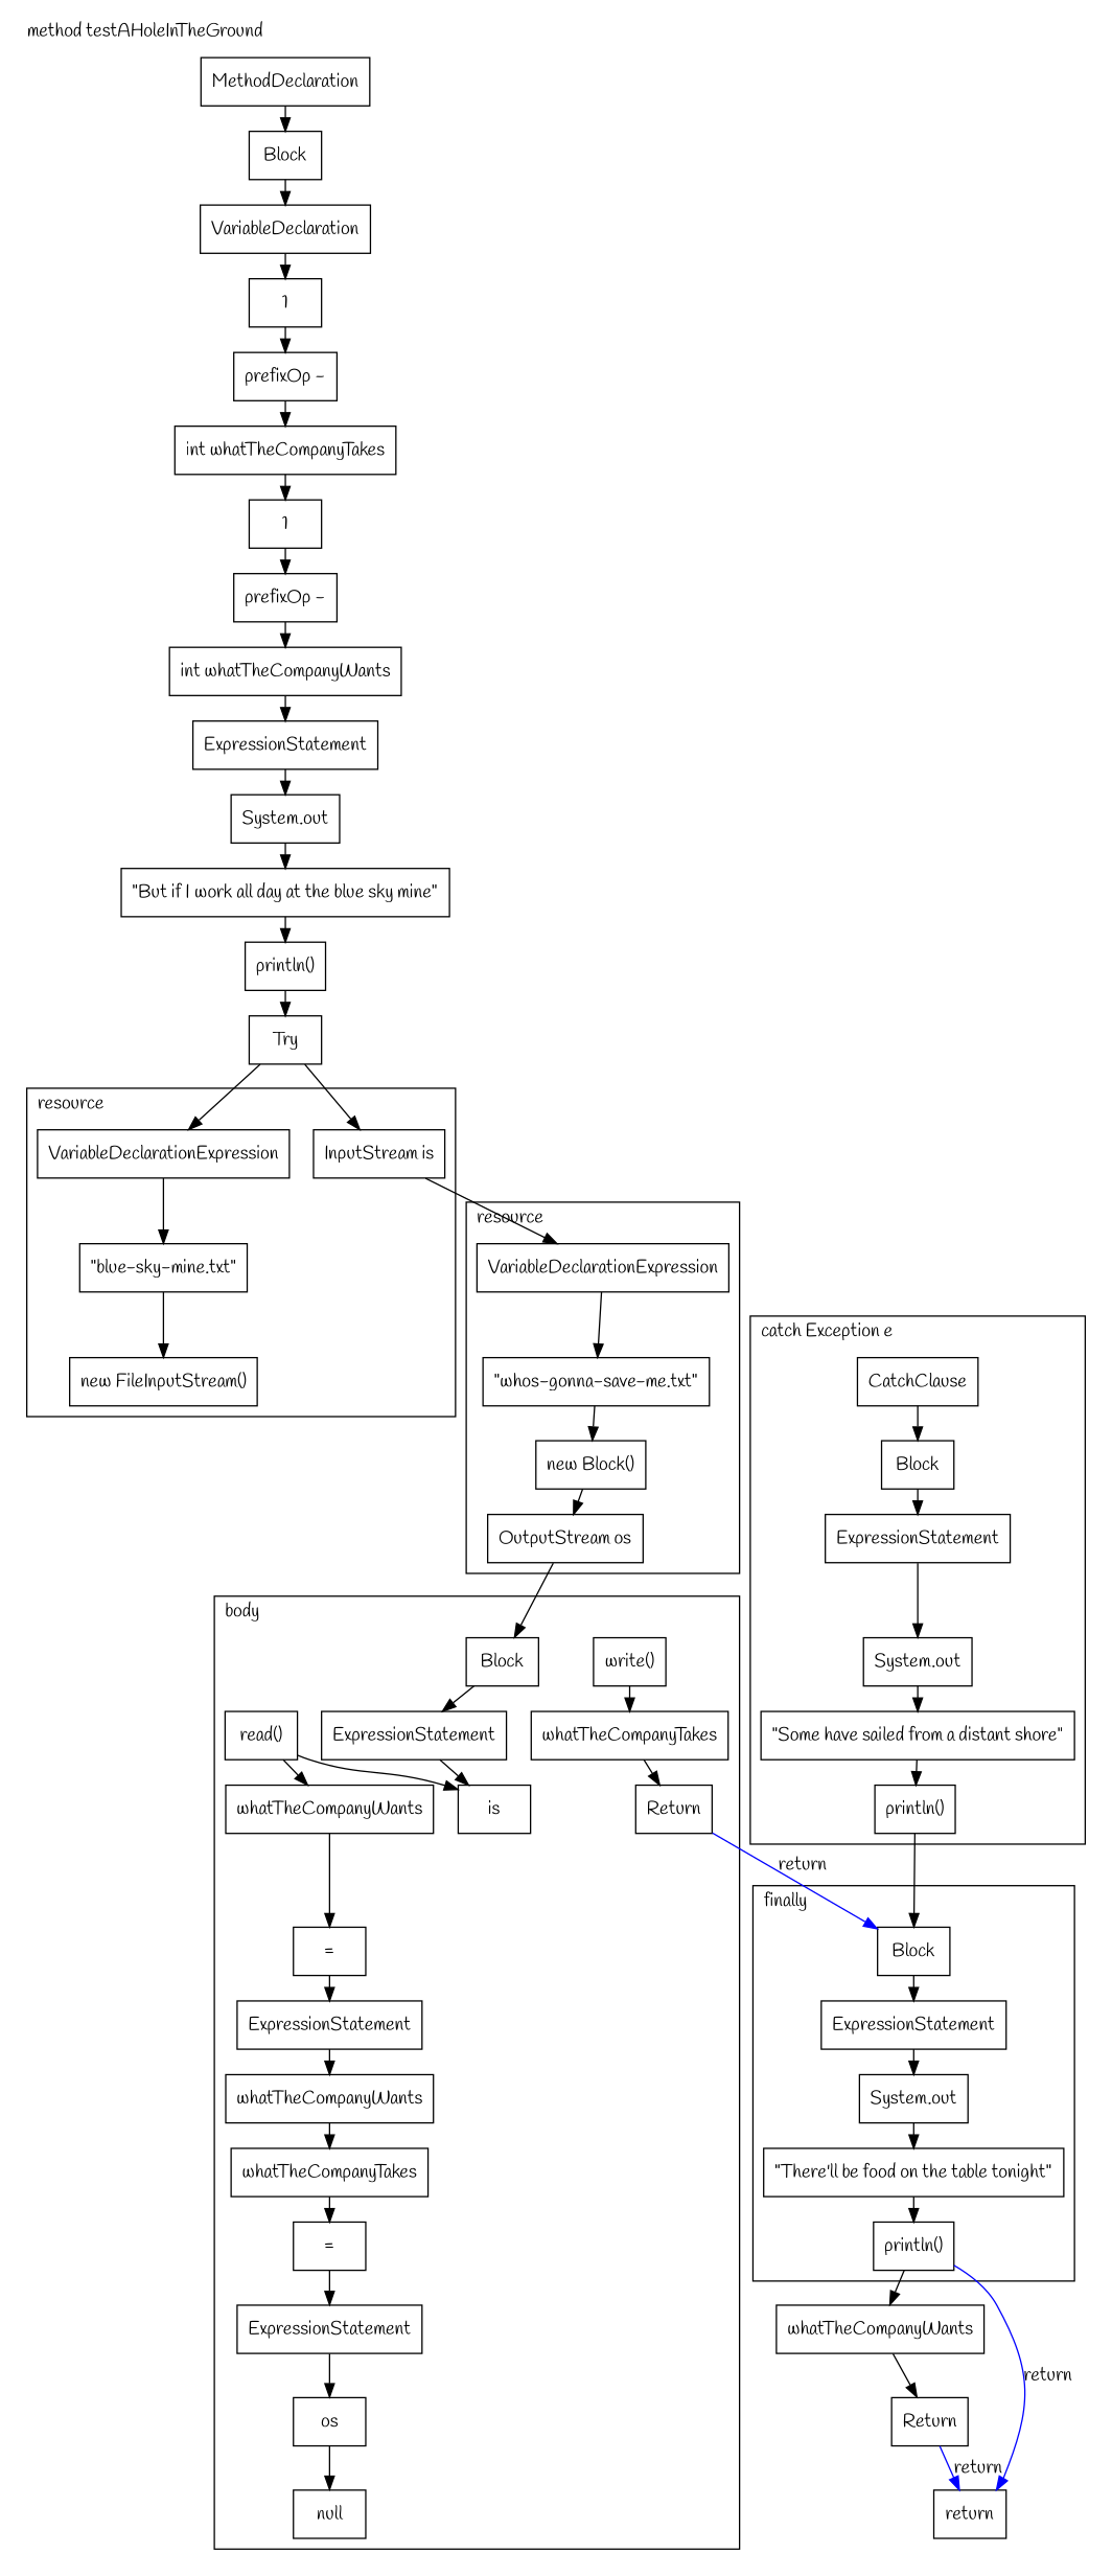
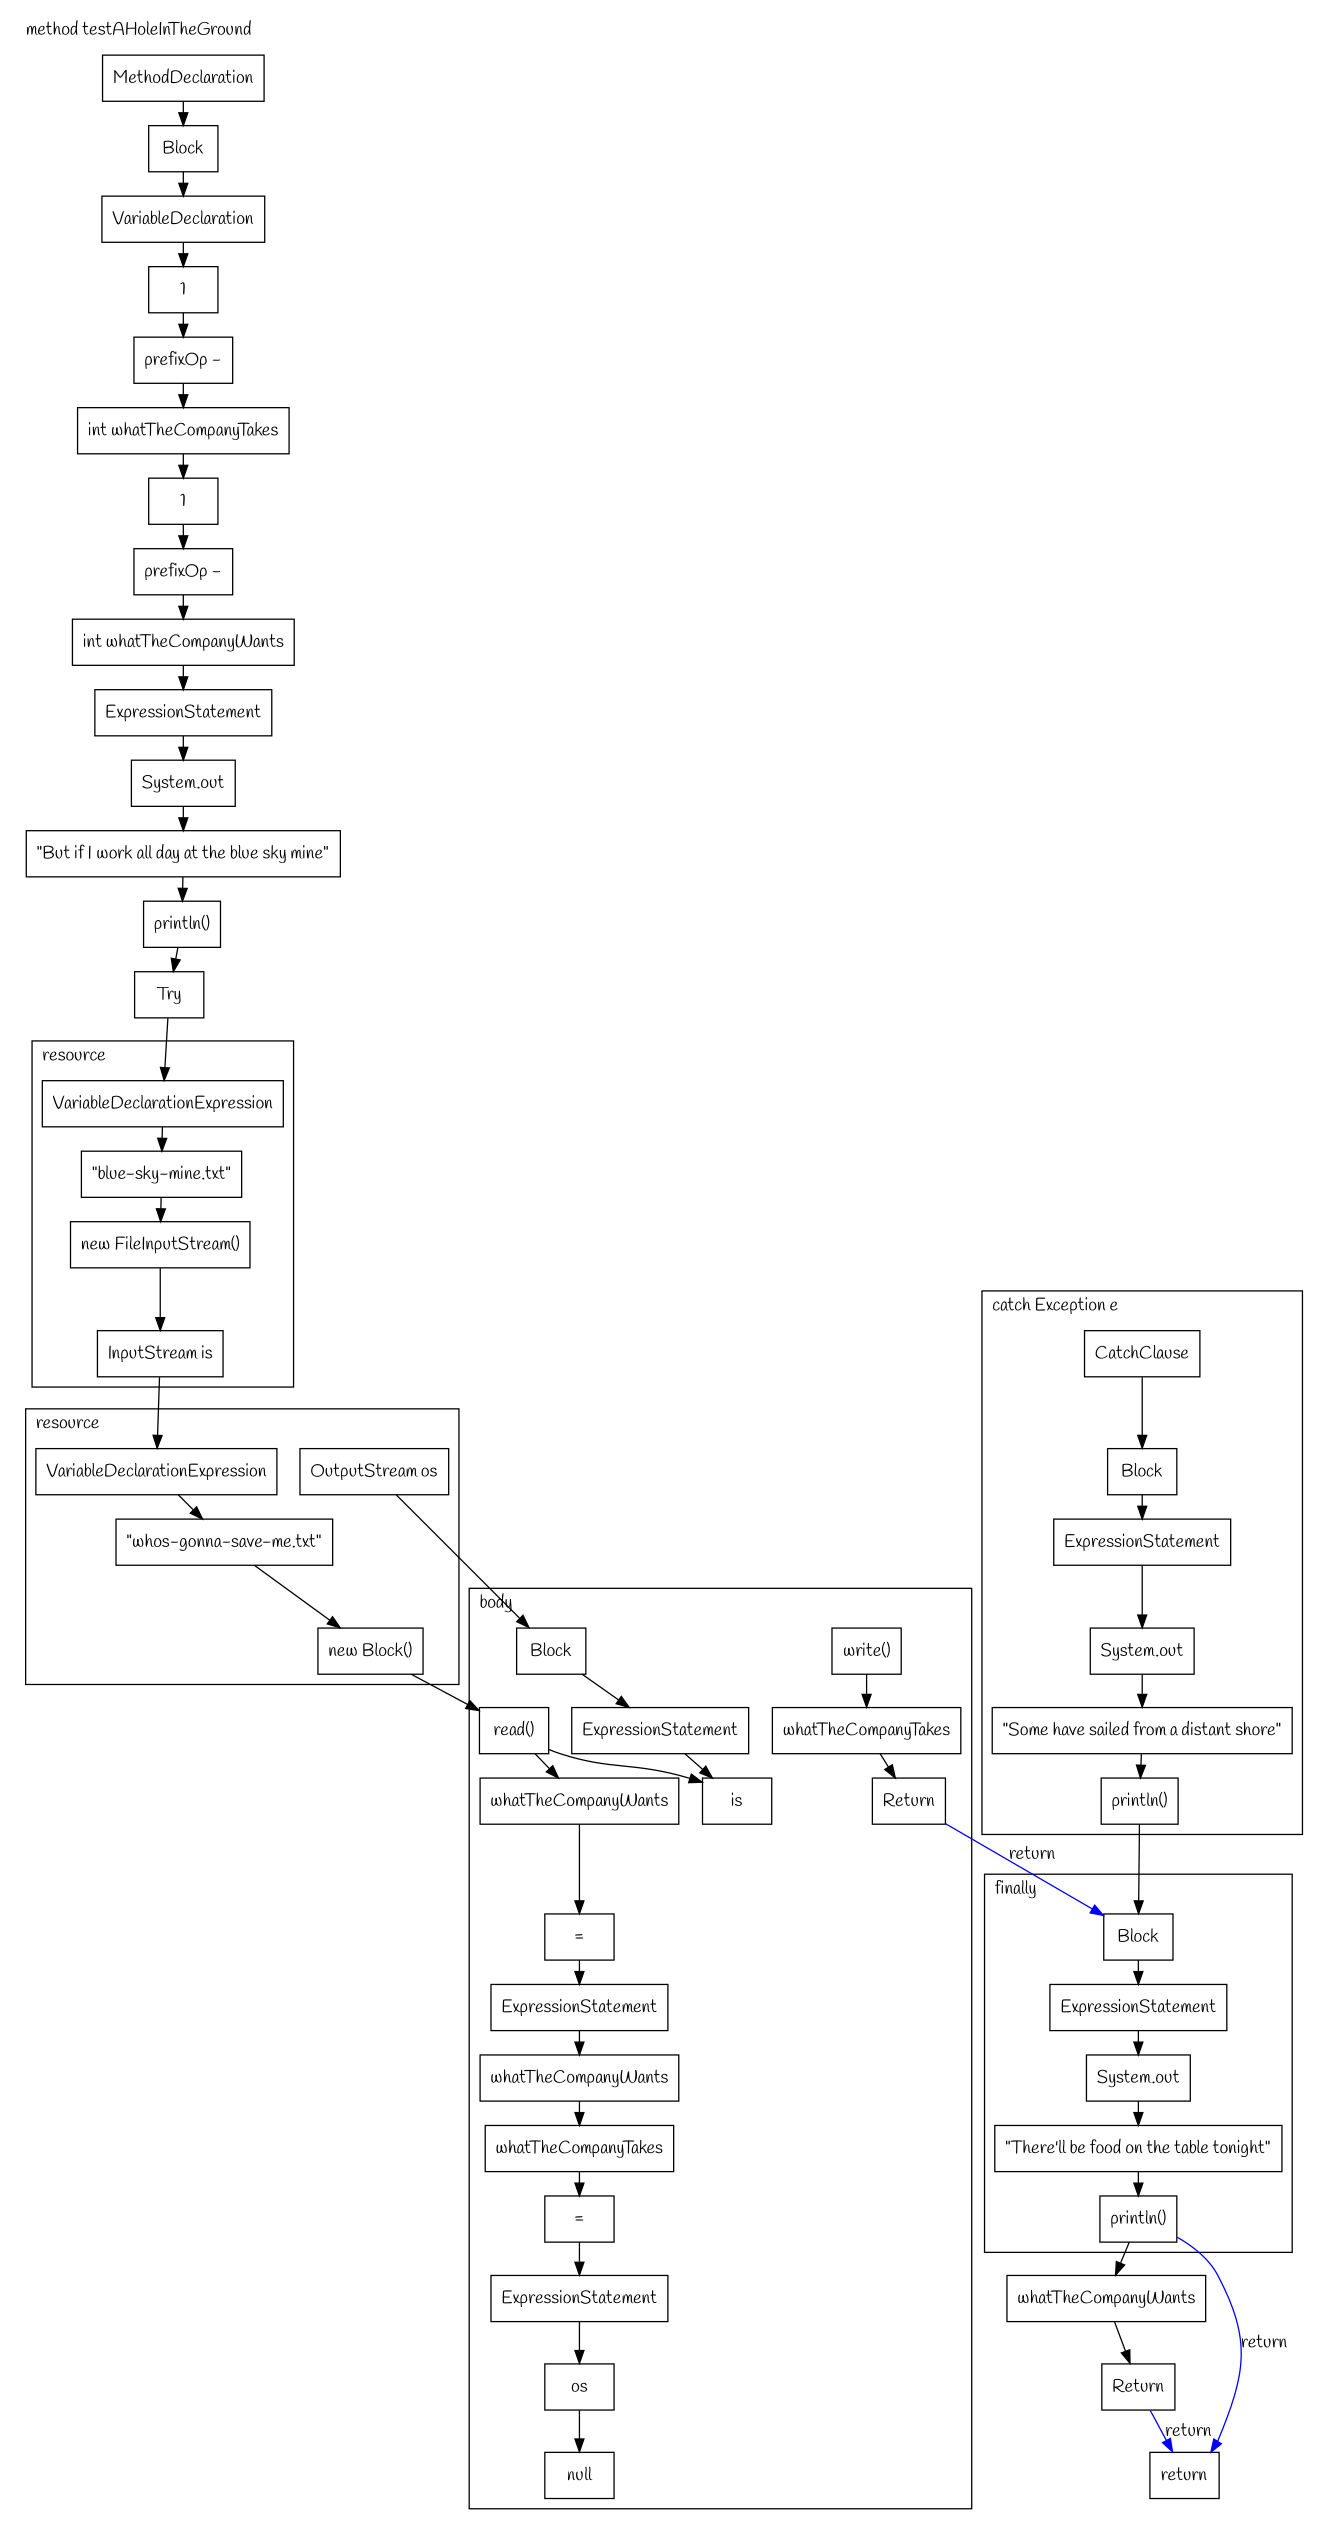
  digraph {
    compound=true
    fontname=Handlee
    node [fillcolor=white fontname=Handlee shape=rect style=filled]
    edge [fontname=Handlee]
    n1 [label=VariableDeclarationExpression]
    n2 [label="InputStream is"]
    n3 [label="new FileInputStream()"]
    n4 [label="\"blue-sky-mine.txt\""]
    n5 [label=VariableDeclarationExpression]
    n6 [label="OutputStream os"]
    n7 [label="new Block()"]
    n8 [label="\"whos-gonna-save-me.txt\""]
    n9 [label=Block]
    n10 [label=ExpressionStatement]
    n11 [label="="]
    n12 [label=whatTheCompanyWants]
    n13 [label="read()"]
    n14 [label=is]
    n15 [label=ExpressionStatement]
    n16 [label="="]
    n17 [label=whatTheCompanyTakes]
    n18 [label=whatTheCompanyWants]
    n19 [label=ExpressionStatement]
    n20 [label="write()"]
    n21 [label=os]
    n22 [label=null]
    n23 [label=Return]
    n24 [label=whatTheCompanyTakes]
    n25 [label=CatchClause]
    n26 [label=Block]
    n27 [label=ExpressionStatement]
    n28 [label="println()"]
    n29 [label="System.out"]
    n30 [label="\"Some have sailed from a distant shore\""]
    n31 [label=Block]
    n32 [label=ExpressionStatement]
    n33 [label="println()"]
    n34 [label="System.out"]
    n35 [label="\"There'll be food on the table tonight\""]
    n36 [label=MethodDeclaration]
    n37 [label=Block]
    n38 [label=VariableDeclaration]
    n39 [label="int whatTheCompanyTakes"]
    n40 [label="prefixOp -"]
    n41 [label=1]
    n42 [label="int whatTheCompanyWants"]
    n43 [label="prefixOp -"]
    n44 [label=1]
    n45 [label=ExpressionStatement]
    n46 [label="println()"]
    n47 [label="System.out"]
    n48 [label="\"But if I work all day at the blue sky mine\""]
    n49 [label=Try]
    n50 [label=Return]
    n51 [label=whatTheCompanyWants]
    n52 [label=return]
    subgraph cluster_1 {
      label="method testAHoleInTheGround"
      labeljust=l
      pencolor=transparent
      ranksep=0.5
      n36
      n37
      n38
      n39
      n40
      n41
      n42
      n43
      n44
      n45
      n46
      n47
      n48
      n49
      n50
      n51
      n52
      subgraph cluster_2 {
        label=resource
        labeljust=l
        pencolor=black
        ranksep=0.5
        n1
        n2
        n3
        n4
      }
      subgraph cluster_3 {
        label=resource
        labeljust=l
        pencolor=black
        ranksep=0.5
        n5
        n6
        n7
        n8
      }
      subgraph cluster_4 {
        label=body
        labeljust=l
        pencolor=black
        ranksep=0.5
        n9
        n10
        n11
        n12
        n13
        n14
        n15
        n16
        n17
        n18
        n19
        n20
        n21
        n22
        n23
        n24
      }
      subgraph cluster_5 {
        label="catch Exception e"
        labeljust=l
        pencolor=black
        ranksep=0.5
        n25
        n26
        n27
        n28
        n29
        n30
      }
      subgraph cluster_6 {
        label=finally
        labeljust=l
        pencolor=black
        ranksep=0.5
        n31
        n32
        n33
        n34
        n35
      }
    }
    n1 -> n4
    n2 -> n5
-   n49 -> n2
+   n3 -> n2
    n4 -> n3
    n5 -> n8
    n6 -> n9
-   n7 -> n6
+   n7 -> n13
    n8 -> n7
    n9 -> n10
    n10 -> n14
    n11 -> n15
    n12 -> n11
    n13 -> n12
    n13 -> n14
    n15 -> n18
    n16 -> n19
    n17 -> n16
    n18 -> n17
    n19 -> n21
    n20 -> n24
    n21 -> n22
    n23 -> n31 [color=blue label=return]
    n24 -> n23
    n25 -> n26
    n26 -> n27
    n27 -> n29
    n28 -> n31
    n29 -> n30
    n30 -> n28
    n31 -> n32
    n32 -> n34
    n33 -> n51
    n33 -> n52 [color=blue label=return]
    n34 -> n35
    n35 -> n33
    n36 -> n37
    n37 -> n38
    n38 -> n41
    n39 -> n44
    n40 -> n39
    n41 -> n40
    n42 -> n45
    n43 -> n42
    n44 -> n43
    n45 -> n47
    n46 -> n49
    n47 -> n48
    n48 -> n46
    n49 -> n1
    n50 -> n52 [color=blue label=return]
    n51 -> n50
  }
